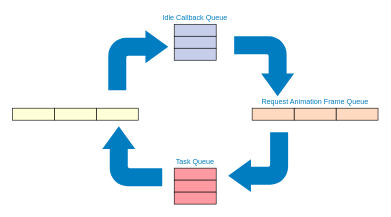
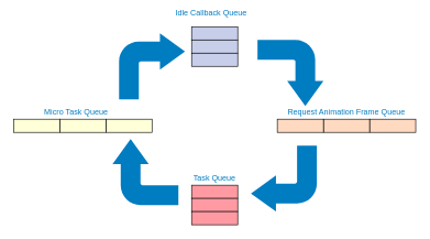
  <mxCell id="0" />
  <mxCell id="1" parent="0" />
  <mxCell id="2" value="" style="rounded=0;whiteSpace=wrap;html=1;fillColor=#FF9AA2;" vertex="1" parent="1"><mxGeometry x="290" y="280" width="70" height="20" as="geometry" /></mxCell>
  <mxCell id="3" value="" style="rounded=0;whiteSpace=wrap;html=1;fillColor=#FF9AA2;" vertex="1" parent="1"><mxGeometry x="290" y="300" width="70" height="20" as="geometry" /></mxCell>
  <mxCell id="4" value="" style="rounded=0;whiteSpace=wrap;html=1;fillColor=#FF9AA2;" vertex="1" parent="1"><mxGeometry x="290" y="320" width="70" height="20" as="geometry" /></mxCell>
  <mxCell id="5" value="" style="html=1;shadow=0;dashed=0;align=center;verticalAlign=middle;shape=mxgraph.arrows2.bendArrow;dy=15;dx=38;notch=0;arrowHead=55;rounded=1;rotation=-90;fillColor=#007CC1;strokeColor=none;" vertex="1" parent="1"><mxGeometry x="170" y="210" width="100" height="100" as="geometry" /></mxCell>
  <mxCell id="6" value="" style="rounded=0;whiteSpace=wrap;html=1;fillColor=#FFFFD8;" vertex="1" parent="1"><mxGeometry x="160" y="180" width="70" height="20" as="geometry" /></mxCell>
  <mxCell id="7" value="" style="rounded=0;whiteSpace=wrap;html=1;fillColor=#FFFFD8;" vertex="1" parent="1"><mxGeometry x="90" y="180" width="70" height="20" as="geometry" /></mxCell>
  <mxCell id="8" value="" style="rounded=0;whiteSpace=wrap;html=1;fillColor=#FFFFD8;" vertex="1" parent="1"><mxGeometry x="20" y="180" width="70" height="20" as="geometry" /></mxCell>
  <mxCell id="9" value="" style="html=1;shadow=0;dashed=0;align=center;verticalAlign=middle;shape=mxgraph.arrows2.bendArrow;dy=15;dx=38;notch=0;arrowHead=55;rounded=1;rotation=0;fillColor=#007CC1;strokeColor=none;" vertex="1" parent="1"><mxGeometry x="180" y="50" width="100" height="100" as="geometry" /></mxCell>
  <mxCell id="10" value="" style="rounded=0;whiteSpace=wrap;html=1;fillColor=#C7CEEA;" vertex="1" parent="1"><mxGeometry x="290" y="40" width="70" height="20" as="geometry" /></mxCell>
  <mxCell id="11" value="" style="rounded=0;whiteSpace=wrap;html=1;fillColor=#C7CEEA;" vertex="1" parent="1"><mxGeometry x="290" y="60" width="70" height="20" as="geometry" /></mxCell>
  <mxCell id="12" value="" style="rounded=0;whiteSpace=wrap;html=1;fillColor=#C7CEEA;" vertex="1" parent="1"><mxGeometry x="290" y="80" width="70" height="20" as="geometry" /></mxCell>
  <mxCell id="13" value="" style="html=1;shadow=0;dashed=0;align=center;verticalAlign=middle;shape=mxgraph.arrows2.bendArrow;dy=15;dx=38;notch=0;arrowHead=55;rounded=1;rotation=90;fillColor=#007CC1;strokeColor=none;" vertex="1" parent="1"><mxGeometry x="390" y="60" width="100" height="100" as="geometry" /></mxCell>
  <mxCell id="14" value="" style="html=1;shadow=0;dashed=0;align=center;verticalAlign=middle;shape=mxgraph.arrows2.bendArrow;dy=15;dx=38;notch=0;arrowHead=55;rounded=1;rotation=-180;fillColor=#007CC1;strokeColor=none;" vertex="1" parent="1"><mxGeometry x="380" y="220" width="100" height="100" as="geometry" /></mxCell>
  <mxCell id="15" value="" style="rounded=0;whiteSpace=wrap;html=1;fillColor=#FFDAC1;" vertex="1" parent="1"><mxGeometry x="560" y="180" width="70" height="20" as="geometry" /></mxCell>
  <mxCell id="16" value="" style="rounded=0;whiteSpace=wrap;html=1;fillColor=#FFDAC1;" vertex="1" parent="1"><mxGeometry x="490" y="180" width="70" height="20" as="geometry" /></mxCell>
  <mxCell id="17" value="" style="rounded=0;whiteSpace=wrap;html=1;fillColor=#FFDAC1;" vertex="1" parent="1"><mxGeometry x="420" y="180" width="70" height="20" as="geometry" /></mxCell>
  <mxCell id="18" value="Request Animation Frame Queue" style="text;html=1;strokeColor=none;align=center;verticalAlign=middle;whiteSpace=wrap;rounded=0;fontColor=#007CC1;" vertex="1" parent="1"><mxGeometry x="430" y="160" width="190" height="20" as="geometry" /></mxCell>
- <mxCell id="20" value="Idle Callback Queue" style="text;html=1;strokeColor=none;align=center;verticalAlign=middle;whiteSpace=wrap;rounded=0;fontColor=#007CC1;" vertex="1" parent="1"><mxGeometry x="230" width="190" height="20" as="geometry" y="20" /></mxCell>
+ <mxCell id="19" value="Micro Task Queue" style="text;html=1;strokeColor=none;align=center;verticalAlign=middle;whiteSpace=wrap;rounded=0;fontColor=#007CC1;" vertex="1" parent="1"><mxGeometry x="20" y="160" width="190" height="20" as="geometry" /></mxCell>
+ <mxCell id="20" value="Idle Callback Queue" style="text;html=1;strokeColor=none;align=center;verticalAlign=middle;whiteSpace=wrap;rounded=0;fontColor=#007CC1;" vertex="1" parent="1"><mxGeometry x="225" y="10" width="190" height="20" as="geometry" /></mxCell>
  <mxCell id="21" value="Task Queue" style="text;html=1;strokeColor=none;align=center;verticalAlign=middle;whiteSpace=wrap;rounded=0;fontColor=#007CC1;" vertex="1" parent="1"><mxGeometry x="230" y="260" width="190" height="20" as="geometry" /></mxCell>
